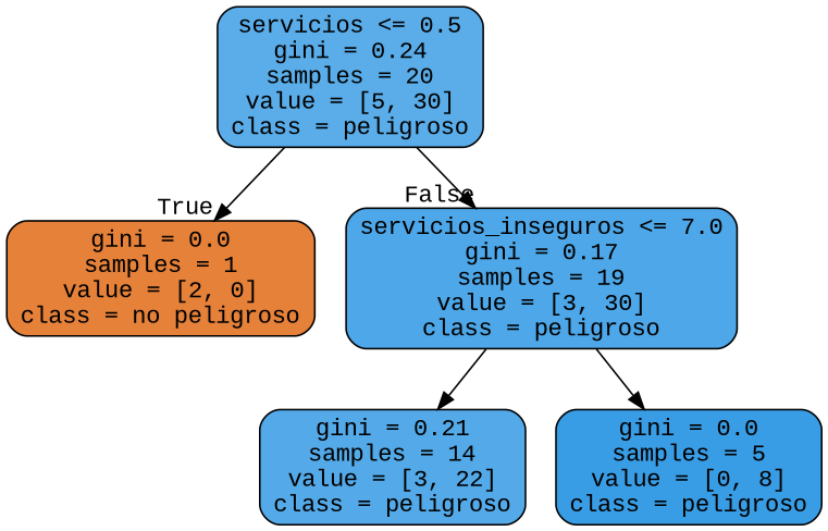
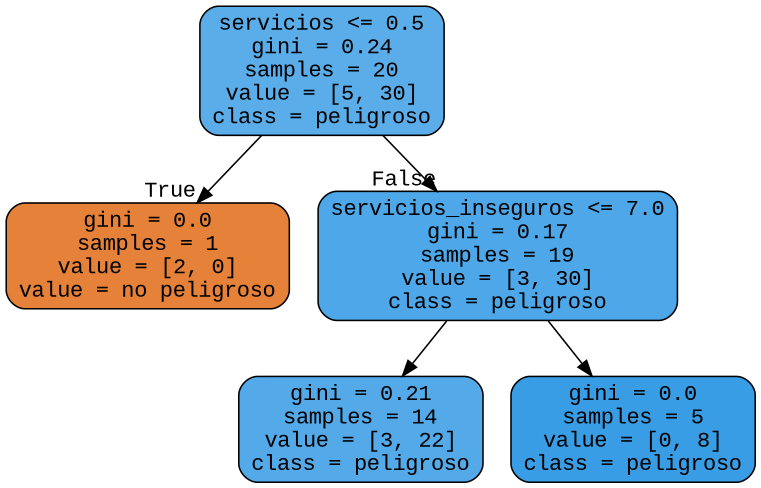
  digraph {
    fontname="Liberation Mono"
    node [color=black fontname="Liberation Mono" shape=box style="filled, rounded"]
    edge [fontname="Liberation Mono"]
    n1 [fillcolor="#5aade9" label="servicios <= 0.5\ngini = 0.24\nsamples = 20\nvalue = [5, 30]\nclass = peligroso"]
-   n2 [fillcolor="#e58139" label="gini = 0.0\nsamples = 1\nvalue = [2, 0]\nclass = no peligroso"]
+   n2 [fillcolor="#e58139" label="gini = 0.0\nsamples = 1\nvalue = [2, 0]\nvalue = no peligroso"]
    n3 [fillcolor="#4da7e8" label="servicios_inseguros <= 7.0\ngini = 0.17\nsamples = 19\nvalue = [3, 30]\nclass = peligroso"]
    n4 [fillcolor="#54aae9" label="gini = 0.21\nsamples = 14\nvalue = [3, 22]\nclass = peligroso"]
    n5 [fillcolor="#399de5" label="gini = 0.0\nsamples = 5\nvalue = [0, 8]\nclass = peligroso"]
    n1 -> n2 [headlabel=True labelangle=45 labeldistance=2.5]
    n1 -> n3 [headlabel=False labelangle=-45 labeldistance=2.5]
    n3 -> n4
    n3 -> n5
  }
